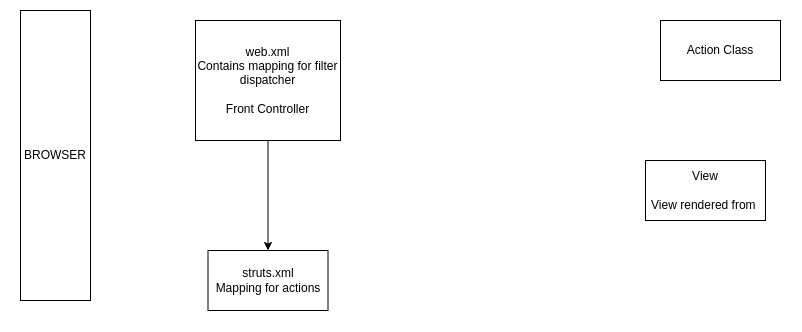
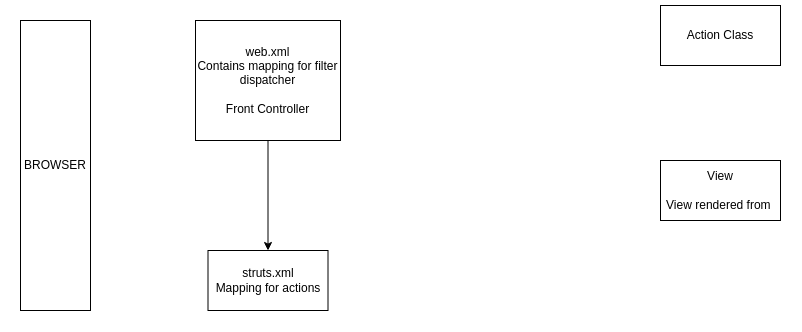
  <mxCell id="0" />
  <mxCell id="1" parent="0" />
- <mxCell id="2" value="BROWSER" style="rounded=0;whiteSpace=wrap;html=1;" vertex="1" parent="1"><mxGeometry x="20" y="10" width="70" height="290" as="geometry" /></mxCell>
+ <mxCell id="2" value="BROWSER" style="rounded=0;whiteSpace=wrap;html=1;" vertex="1" parent="1"><mxGeometry x="20" y="20" width="70" height="290" as="geometry" /></mxCell>
  <mxCell id="3" value="" style="edgeStyle=orthogonalEdgeStyle;rounded=0;orthogonalLoop=1;jettySize=auto;html=1;" edge="1" parent="1" source="4" target="5"><mxGeometry relative="1" as="geometry" /></mxCell>
  <mxCell id="4" value="web.xml&lt;br&gt;Contains mapping for filter dispatcher&lt;br&gt;&lt;br&gt;Front Controller" style="rounded=0;whiteSpace=wrap;html=1;" vertex="1" parent="1"><mxGeometry x="195" y="20" width="145" height="120" as="geometry" /></mxCell>
  <mxCell id="5" value="struts.xml&lt;br&gt;Mapping for actions" style="rounded=0;whiteSpace=wrap;html=1;" vertex="1" parent="1"><mxGeometry x="207.5" y="250" width="120" height="60" as="geometry" /></mxCell>
- <mxCell id="6" value="Action Class" style="rounded=0;whiteSpace=wrap;html=1;" vertex="1" parent="1"><mxGeometry x="660" y="20" width="120" height="60" as="geometry" /></mxCell>
- <mxCell id="7" value="View&lt;br&gt;&lt;br&gt;View rendered from&amp;nbsp;" style="rounded=0;whiteSpace=wrap;html=1;" vertex="1" parent="1"><mxGeometry x="645" y="160" width="120" height="60" as="geometry" /></mxCell>
+ <mxCell id="6" value="Action Class" style="rounded=0;whiteSpace=wrap;html=1;" vertex="1" parent="1"><mxGeometry x="660" y="5" width="120" height="60" as="geometry" /></mxCell>
+ <mxCell id="7" value="View&lt;br&gt;&lt;br&gt;View rendered from&amp;nbsp;" style="rounded=0;whiteSpace=wrap;html=1;" vertex="1" parent="1"><mxGeometry x="660" y="160" width="120" height="60" as="geometry" /></mxCell>
